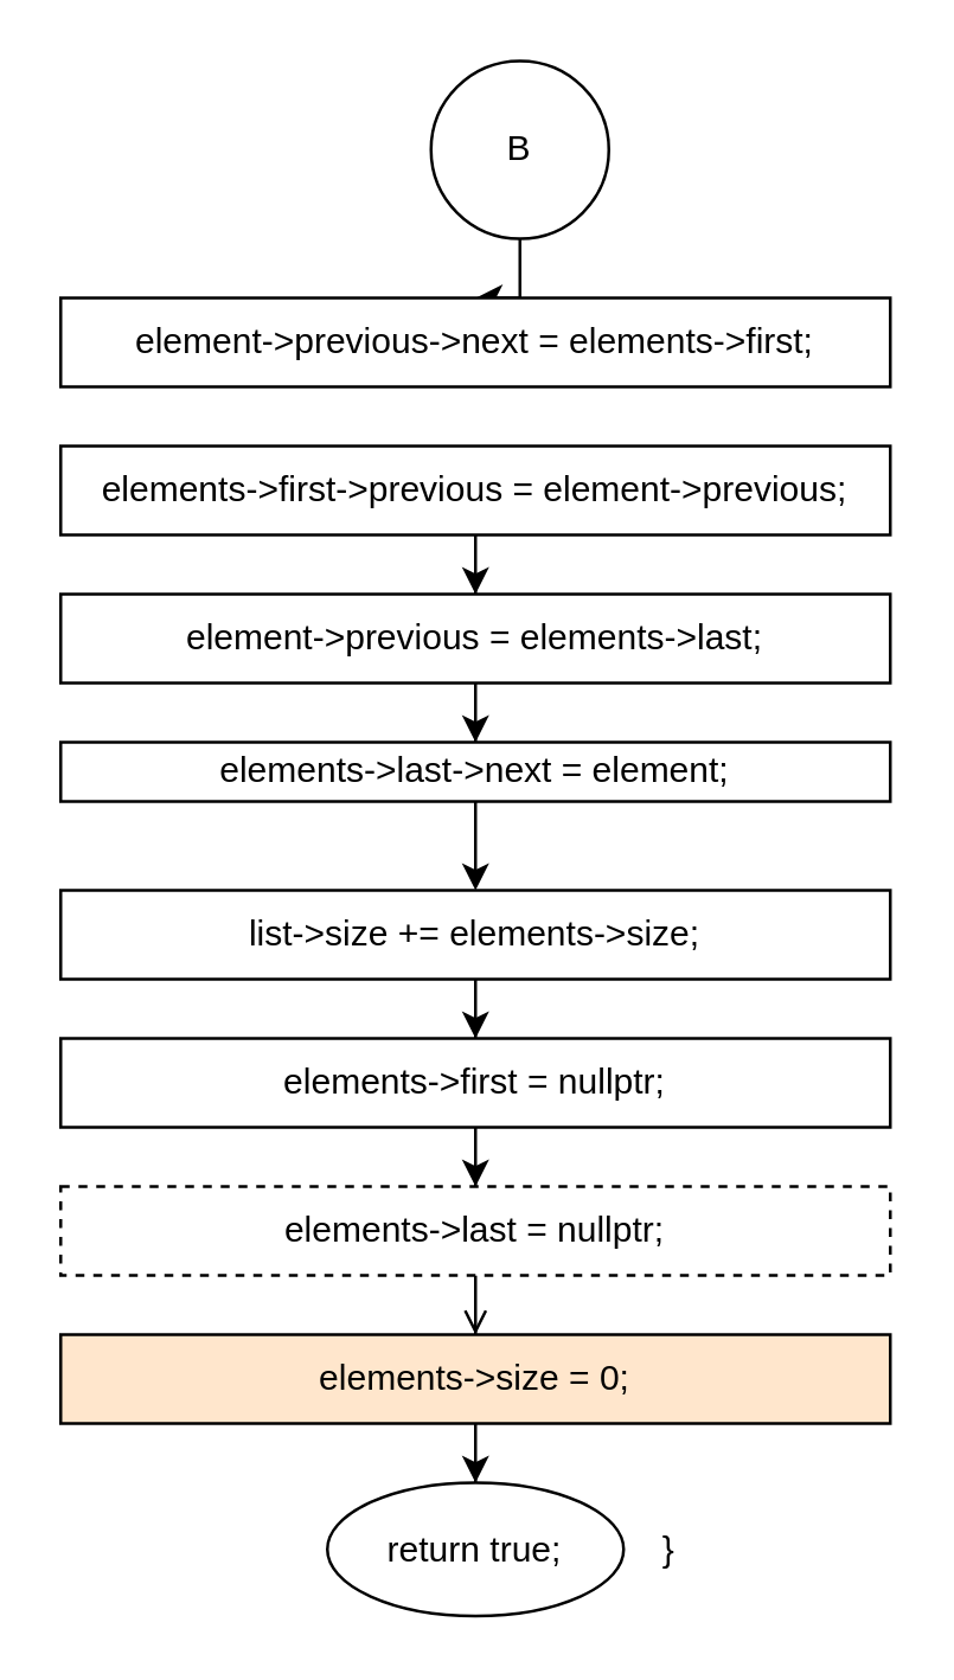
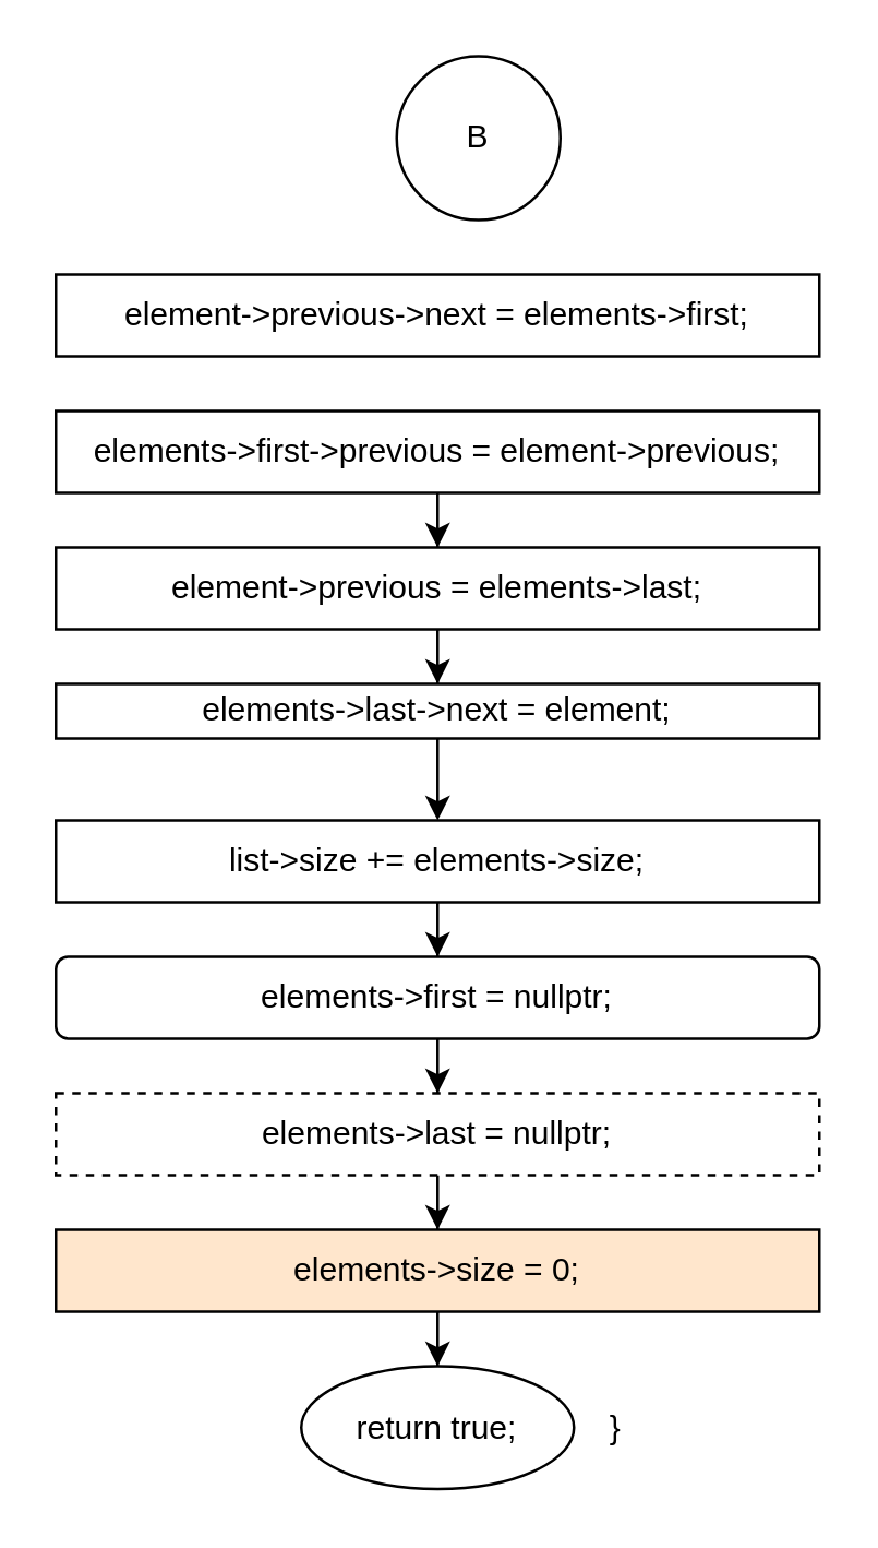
  <mxCell id="0" />
  <mxCell id="1" parent="0" />
- <mxCell id="2" value="" style="edgeStyle=orthogonalEdgeStyle;rounded=0;orthogonalLoop=1;jettySize=auto;html=1;" parent="1" source="3" target="4" edge="1"><mxGeometry relative="1" as="geometry" /></mxCell>
  <mxCell id="3" value="B" style="ellipse;whiteSpace=wrap;html=1;aspect=fixed;" parent="1" vertex="1"><mxGeometry x="145" y="20" width="60" height="60" as="geometry" /></mxCell>
  <mxCell id="4" value="element-&amp;gt;previous-&amp;gt;next = elements-&amp;gt;first;" style="whiteSpace=wrap;html=1;" parent="1" vertex="1"><mxGeometry x="20" y="100" width="280" height="30" as="geometry" /></mxCell>
  <mxCell id="5" value="" style="edgeStyle=orthogonalEdgeStyle;rounded=0;orthogonalLoop=1;jettySize=auto;html=1;" edge="1" parent="1" source="6" target="8"><mxGeometry relative="1" as="geometry" /></mxCell>
  <mxCell id="6" value="elements-&amp;gt;first-&amp;gt;previous = element-&amp;gt;previous;" style="whiteSpace=wrap;html=1;" vertex="1" parent="1"><mxGeometry x="20" y="150" width="280" height="30" as="geometry" /></mxCell>
  <mxCell id="7" value="" style="edgeStyle=orthogonalEdgeStyle;rounded=0;orthogonalLoop=1;jettySize=auto;html=1;" edge="1" parent="1" source="8" target="10"><mxGeometry relative="1" as="geometry" /></mxCell>
  <mxCell id="8" value="element-&amp;gt;previous = elements-&amp;gt;last;" style="whiteSpace=wrap;html=1;" vertex="1" parent="1"><mxGeometry x="20" y="200" width="280" height="30" as="geometry" /></mxCell>
  <mxCell id="9" value="" style="edgeStyle=orthogonalEdgeStyle;rounded=0;orthogonalLoop=1;jettySize=auto;html=1;" edge="1" parent="1" source="10" target="12"><mxGeometry relative="1" as="geometry" /></mxCell>
  <mxCell id="10" value="elements-&amp;gt;last-&amp;gt;next = element;" style="whiteSpace=wrap;html=1;" vertex="1" parent="1"><mxGeometry x="20" y="250" width="280" height="20" as="geometry" /></mxCell>
  <mxCell id="11" value="" style="edgeStyle=orthogonalEdgeStyle;rounded=0;orthogonalLoop=1;jettySize=auto;html=1;" edge="1" parent="1" source="12" target="14"><mxGeometry relative="1" as="geometry" /></mxCell>
  <mxCell id="12" value="list-&amp;gt;size += elements-&amp;gt;size;" style="whiteSpace=wrap;html=1;" vertex="1" parent="1"><mxGeometry x="20" y="300" width="280" height="30" as="geometry" /></mxCell>
  <mxCell id="13" value="" style="edgeStyle=orthogonalEdgeStyle;rounded=0;orthogonalLoop=1;jettySize=auto;html=1;" edge="1" parent="1" source="14" target="16"><mxGeometry relative="1" as="geometry" /></mxCell>
- <mxCell id="14" value="elements-&amp;gt;first = nullptr;" style="whiteSpace=wrap;html=1;" vertex="1" parent="1"><mxGeometry x="20" y="350" width="280" height="30" as="geometry" /></mxCell>
- <mxCell id="15" value="" style="edgeStyle=orthogonalEdgeStyle;rounded=0;orthogonalLoop=1;jettySize=auto;html=1;endArrow=open;" edge="1" parent="1" source="16" target="18"><mxGeometry relative="1" as="geometry" /></mxCell>
+ <mxCell id="14" value="elements-&amp;gt;first = nullptr;" style="whiteSpace=wrap;html=1;rounded=1;" vertex="1" parent="1"><mxGeometry x="20" y="350" width="280" height="30" as="geometry" /></mxCell>
+ <mxCell id="15" value="" style="edgeStyle=orthogonalEdgeStyle;rounded=0;orthogonalLoop=1;jettySize=auto;html=1;" edge="1" parent="1" source="16" target="18"><mxGeometry relative="1" as="geometry" /></mxCell>
  <mxCell id="16" value="elements-&amp;gt;last = nullptr;" style="whiteSpace=wrap;html=1;dashed=1;" vertex="1" parent="1"><mxGeometry x="20" y="400" width="280" height="30" as="geometry" /></mxCell>
  <mxCell id="17" value="" style="edgeStyle=orthogonalEdgeStyle;rounded=0;orthogonalLoop=1;jettySize=auto;html=1;" edge="1" parent="1" source="18" target="19"><mxGeometry relative="1" as="geometry" /></mxCell>
  <mxCell id="18" value="elements-&amp;gt;size = 0;" style="whiteSpace=wrap;html=1;fillColor=#ffe6cc;" vertex="1" parent="1"><mxGeometry x="20" y="450" width="280" height="30" as="geometry" /></mxCell>
  <mxCell id="19" value="return true;" style="ellipse;whiteSpace=wrap;html=1;" vertex="1" parent="1"><mxGeometry x="110" y="500" width="100" height="45" as="geometry" /></mxCell>
  <mxCell id="20" value="}" style="text;html=1;align=center;verticalAlign=middle;resizable=0;points=[];autosize=1;strokeColor=none;fillColor=none;" vertex="1" parent="1"><mxGeometry x="210" y="507.5" width="30" height="30" as="geometry" /></mxCell>
